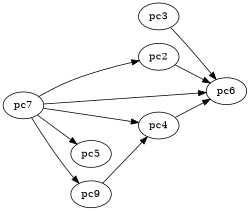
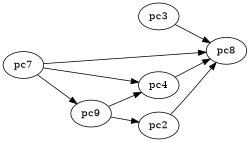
  digraph {
    rankdir=LR
    edge [weight=1]
    pc2
-   pc8 [label=pc6]
+   pc8
    pc3
    pc4
    pc7
-   pc5
    pc9
    pc2 -> pc8
    pc3 -> pc8
    pc4 -> pc8
-   pc7 -> pc2
+   pc9 -> pc2
    pc7 -> pc8 [weight=2]
    pc7 -> pc4
-   pc7 -> pc5
    pc7 -> pc9
    pc9 -> pc4
  }
